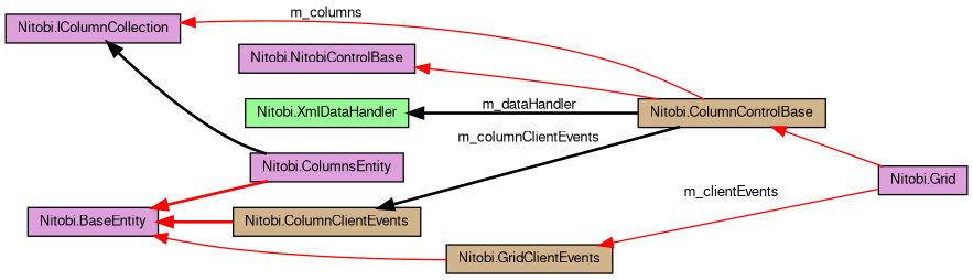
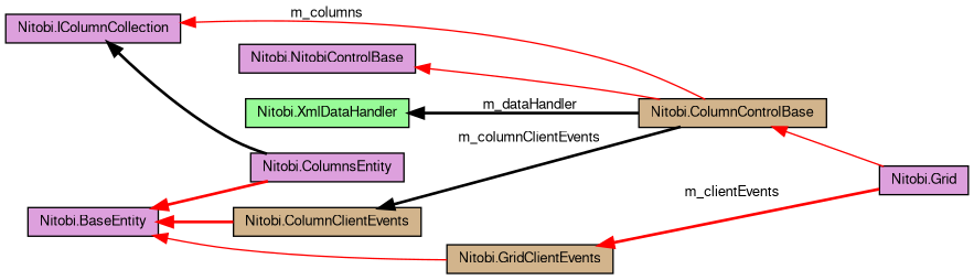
  digraph {
    rankdir=LR
    node [color=black fillcolor=plum fontname=FreeSans fontsize=10 shape=record style=filled]
    edge [color=red dir=back fontname=FreeSans fontsize=10 labelfontname=FreeSans labelfontsize=10 style=bold]
    n1 [fontcolor=black height=0.2 label="Nitobi.Grid" width=0.4]
    n2 [fillcolor=tan height=0.2 label="Nitobi.ColumnControlBase" width=0.4]
    n3 [height=0.2 label="Nitobi.NitobiControlBase" width=0.4]
    n4 [fillcolor=palegreen height=0.2 label="Nitobi.XmlDataHandler" width=0.4]
    n5 [height=0.2 label="Nitobi.ColumnsEntity" width=0.4]
    n6 [height=0.2 label="Nitobi.BaseEntity" width=0.4]
    n7 [fillcolor=tan height=0.2 label="Nitobi.ColumnClientEvents" width=0.4]
    n8 [fillcolor=tan height=0.2 label="Nitobi.GridClientEvents" width=0.4]
    n9 [height=0.2 label="Nitobi.IColumnCollection" width=0.4]
    n2 -> n1 [style=solid]
    n3 -> n2 [style=solid]
    n4 -> n2 [color=black label=m_dataHandler]
    n6 -> n5
    n6 -> n7
    n6 -> n8 [style=solid]
    n7 -> n2 [color=black label=m_columnClientEvents]
-   n8 -> n1 [label=m_clientEvents style=solid]
+   n8 -> n1 [label=m_clientEvents]
    n9 -> n2 [label=m_columns style=solid]
    n9 -> n5 [color=black]
  }
